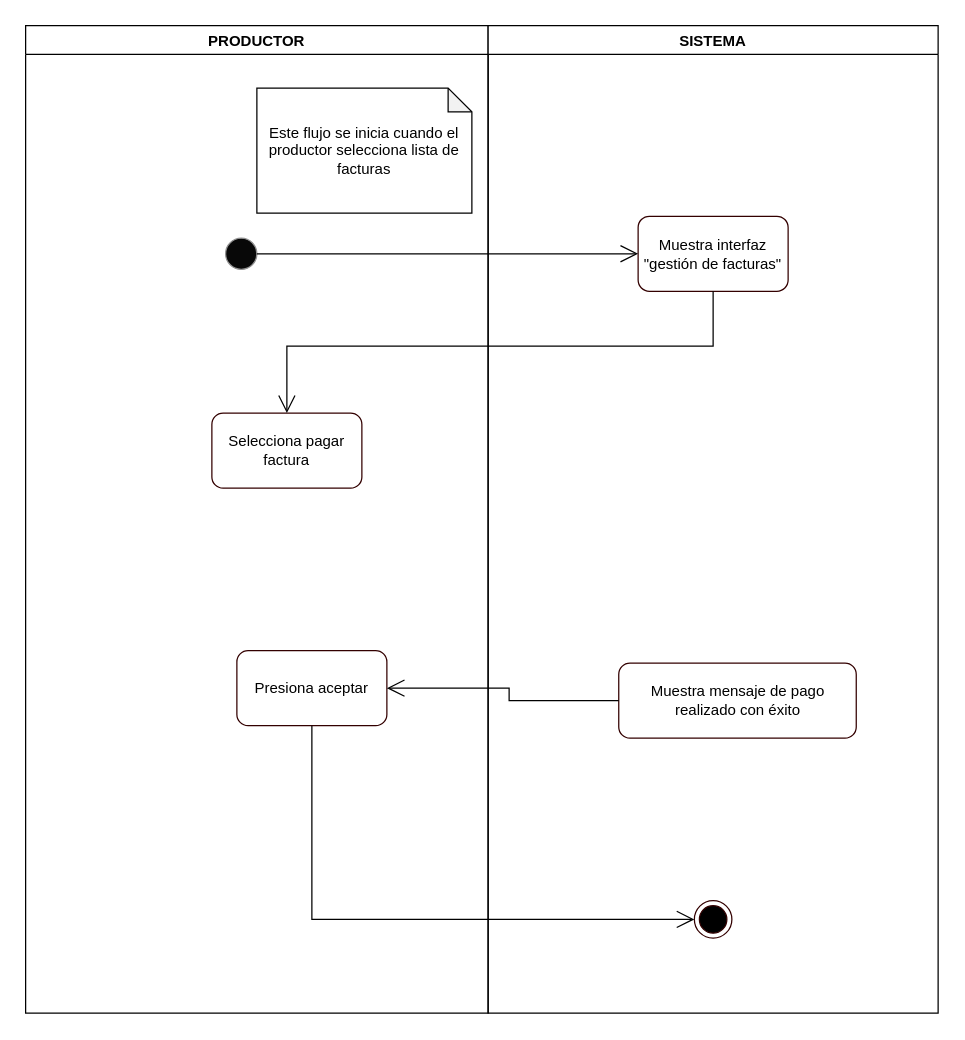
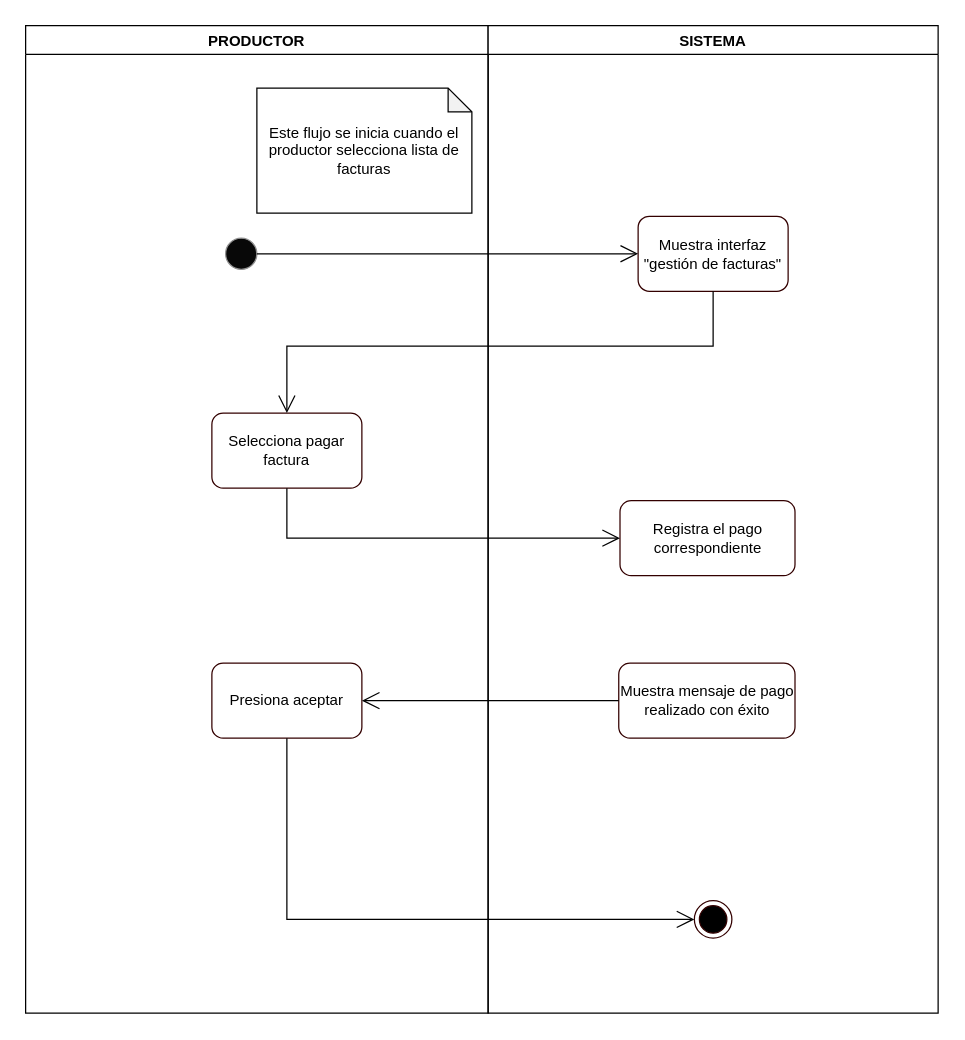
  <mxCell id="0" />
  <mxCell id="1" parent="0" />
  <mxCell id="2" value="PRODUCTOR" style="swimlane;gradientColor=none;" parent="1" vertex="1"><mxGeometry x="20" y="20" width="370" height="790" as="geometry" /></mxCell>
  <mxCell id="3" value="" style="ellipse;whiteSpace=wrap;html=1;aspect=fixed;strokeColor=#919191;fillColor=#080808;gradientColor=none;" parent="2" vertex="1"><mxGeometry x="160" y="170" width="25" height="25" as="geometry" /></mxCell>
  <mxCell id="4" value="Este flujo se inicia cuando el productor selecciona lista de facturas" style="shape=note;whiteSpace=wrap;html=1;backgroundOutline=1;darkOpacity=0.05;size=19;" parent="2" vertex="1"><mxGeometry x="185" y="50" width="172" height="100" as="geometry" /></mxCell>
- <mxCell id="5" value="Presiona aceptar" style="rounded=1;whiteSpace=wrap;html=1;strokeColor=#330000;fillColor=#FFFFFF;gradientColor=none;" parent="2" vertex="1"><mxGeometry x="169" y="500" width="120" height="60" as="geometry" /></mxCell>
+ <mxCell id="5" value="Presiona aceptar" style="rounded=1;whiteSpace=wrap;html=1;strokeColor=#330000;fillColor=#FFFFFF;gradientColor=none;" parent="2" vertex="1"><mxGeometry x="149" y="510" width="120" height="60" as="geometry" /></mxCell>
  <mxCell id="6" value="Selecciona pagar factura" style="rounded=1;whiteSpace=wrap;html=1;strokeColor=#330000;fillColor=#FFFFFF;gradientColor=none;" parent="2" vertex="1"><mxGeometry x="149" y="310" width="120" height="60" as="geometry" /></mxCell>
  <mxCell id="7" value="SISTEMA" style="swimlane;gradientColor=none;" parent="1" vertex="1"><mxGeometry x="390" y="20" width="360" height="790" as="geometry" /></mxCell>
  <mxCell id="8" value="Muestra interfaz &quot;gestión de facturas&quot;" style="rounded=1;whiteSpace=wrap;html=1;strokeColor=#330000;fillColor=#FFFFFF;gradientColor=none;" parent="7" vertex="1"><mxGeometry x="120" y="152.5" width="120" height="60" as="geometry" /></mxCell>
- <mxCell id="10" value="Muestra mensaje de pago realizado con éxito" style="rounded=1;whiteSpace=wrap;html=1;strokeColor=#330000;fillColor=#FFFFFF;gradientColor=none;" parent="7" vertex="1"><mxGeometry x="104.5" y="510" width="190" height="60" as="geometry" /></mxCell>
+ <mxCell id="9" value="Registra el pago correspondiente" style="rounded=1;whiteSpace=wrap;html=1;strokeColor=#330000;fillColor=#FFFFFF;gradientColor=none;" parent="7" vertex="1"><mxGeometry x="105.5" y="380" width="140" height="60" as="geometry" /></mxCell>
+ <mxCell id="10" value="Muestra mensaje de pago realizado con éxito" style="rounded=1;whiteSpace=wrap;html=1;strokeColor=#330000;fillColor=#FFFFFF;gradientColor=none;" parent="7" vertex="1"><mxGeometry x="104.5" y="510" width="141" height="60" as="geometry" /></mxCell>
  <mxCell id="11" value="" style="ellipse;html=1;shape=endState;fillColor=#000000;strokeColor=#330000;" parent="7" vertex="1"><mxGeometry x="165" y="700" width="30" height="30" as="geometry" /></mxCell>
  <mxCell id="12" style="edgeStyle=orthogonalEdgeStyle;rounded=0;orthogonalLoop=1;jettySize=auto;html=1;exitX=1;exitY=0.5;exitDx=0;exitDy=0;entryX=0;entryY=0.5;entryDx=0;entryDy=0;endSize=12;endArrow=open;endFill=0;" parent="1" source="3" target="8" edge="1"><mxGeometry relative="1" as="geometry" /></mxCell>
  <mxCell id="13" style="edgeStyle=orthogonalEdgeStyle;rounded=0;orthogonalLoop=1;jettySize=auto;html=1;exitX=0.5;exitY=1;exitDx=0;exitDy=0;entryX=0.5;entryY=0;entryDx=0;entryDy=0;endArrow=open;endFill=0;endSize=12;" parent="1" source="8" target="6" edge="1"><mxGeometry relative="1" as="geometry"><mxPoint x="120" y="320" as="targetPoint" /></mxGeometry></mxCell>
  <mxCell id="14" style="edgeStyle=orthogonalEdgeStyle;rounded=0;orthogonalLoop=1;jettySize=auto;html=1;exitX=0.5;exitY=1;exitDx=0;exitDy=0;entryX=0;entryY=0.5;entryDx=0;entryDy=0;endArrow=open;endFill=0;endSize=12;" parent="1" source="5" target="11" edge="1"><mxGeometry relative="1" as="geometry" /></mxCell>
+ <mxCell id="15" style="edgeStyle=orthogonalEdgeStyle;rounded=0;orthogonalLoop=1;jettySize=auto;html=1;exitX=0.5;exitY=1;exitDx=0;exitDy=0;entryX=0;entryY=0.5;entryDx=0;entryDy=0;endSize=12;endArrow=open;endFill=0;" parent="1" source="6" target="9" edge="1"><mxGeometry relative="1" as="geometry" /></mxCell>
  <mxCell id="16" style="edgeStyle=orthogonalEdgeStyle;rounded=0;orthogonalLoop=1;jettySize=auto;html=1;exitX=0;exitY=0.5;exitDx=0;exitDy=0;entryX=1;entryY=0.5;entryDx=0;entryDy=0;endArrow=open;endFill=0;endSize=12;" parent="1" source="10" target="5" edge="1"><mxGeometry relative="1" as="geometry" /></mxCell>
